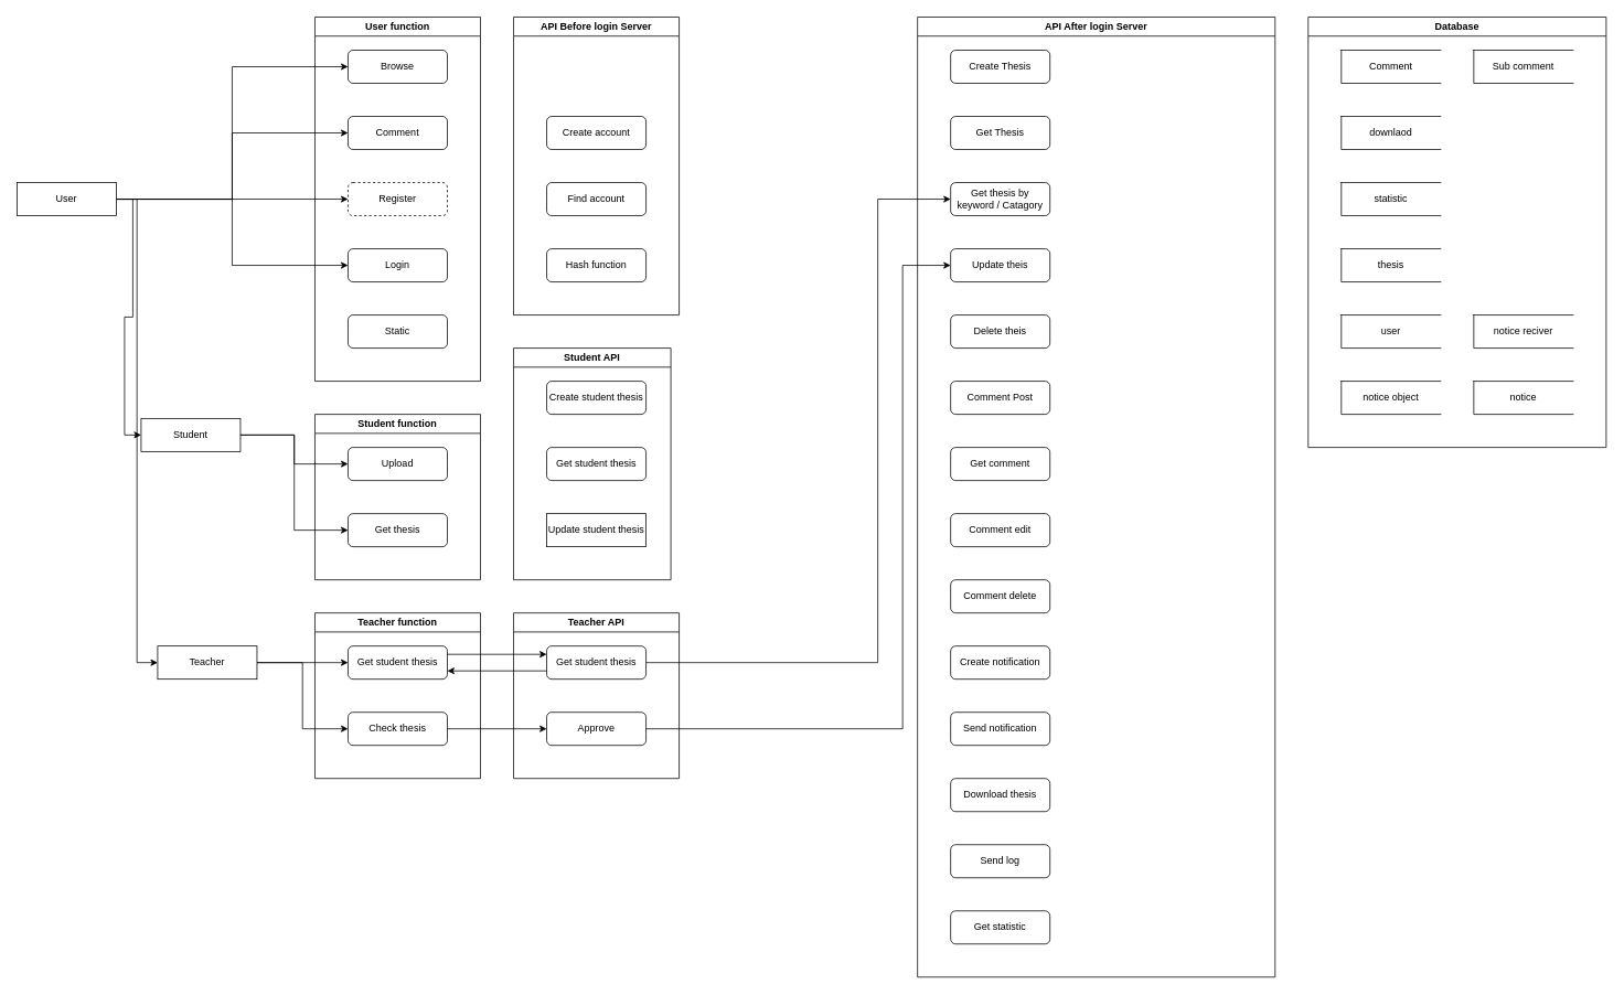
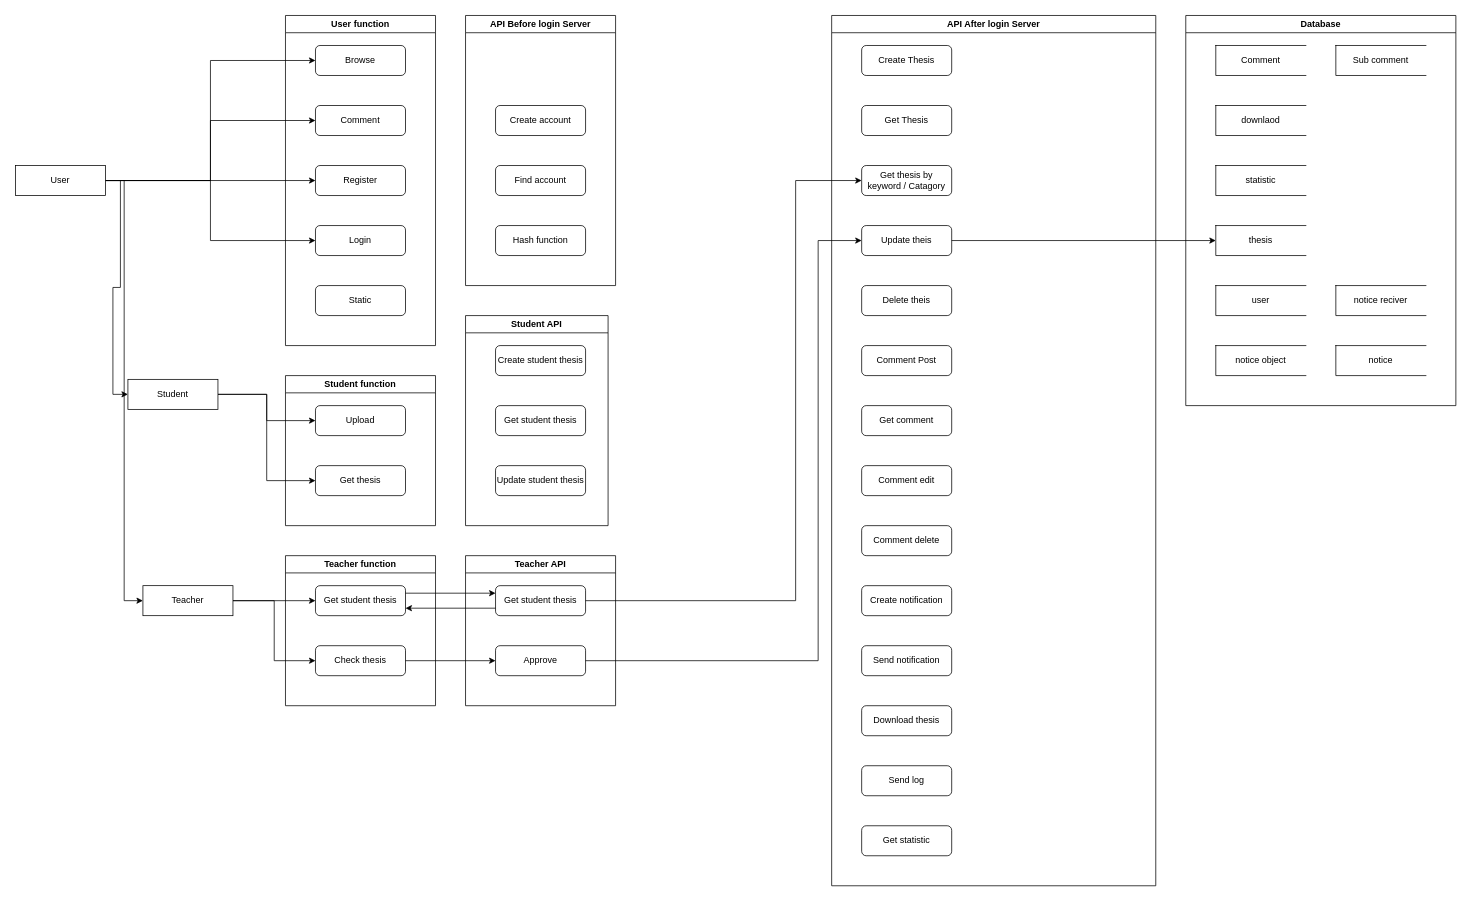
  <mxCell id="0" />
  <mxCell id="1" parent="0" />
  <mxCell id="2" value="User function" style="swimlane;whiteSpace=wrap;html=1;" vertex="1" parent="1"><mxGeometry x="380" y="20" width="200" height="440" as="geometry"><mxRectangle x="400" y="200" width="130" height="30" as="alternateBounds" /></mxGeometry></mxCell>
  <mxCell id="3" value="Browse" style="rounded=1;whiteSpace=wrap;html=1;" vertex="1" parent="2"><mxGeometry x="40" y="40" width="120" height="40" as="geometry" /></mxCell>
  <mxCell id="4" value="Comment" style="rounded=1;whiteSpace=wrap;html=1;" vertex="1" parent="2"><mxGeometry x="40" y="120" width="120" height="40" as="geometry" /></mxCell>
  <mxCell id="5" value="Login" style="rounded=1;whiteSpace=wrap;html=1;" vertex="1" parent="2"><mxGeometry x="40" y="280" width="120" height="40" as="geometry" /></mxCell>
- <mxCell id="6" value="Register" style="rounded=1;whiteSpace=wrap;html=1;dashed=1;" vertex="1" parent="2"><mxGeometry x="40" y="200" width="120" height="40" as="geometry" /></mxCell>
+ <mxCell id="6" value="Register" style="rounded=1;whiteSpace=wrap;html=1;" vertex="1" parent="2"><mxGeometry x="40" y="200" width="120" height="40" as="geometry" /></mxCell>
  <mxCell id="7" value="API Before login Server" style="swimlane;whiteSpace=wrap;html=1;" vertex="1" parent="1"><mxGeometry x="620" y="20" width="200" height="360" as="geometry"><mxRectangle x="400" y="200" width="130" height="30" as="alternateBounds" /></mxGeometry></mxCell>
  <mxCell id="8" value="Create account" style="rounded=1;whiteSpace=wrap;html=1;" vertex="1" parent="7"><mxGeometry x="40" y="120" width="120" height="40" as="geometry" /></mxCell>
  <mxCell id="9" value="Find account" style="rounded=1;whiteSpace=wrap;html=1;" vertex="1" parent="7"><mxGeometry x="40" y="200" width="120" height="40" as="geometry" /></mxCell>
  <mxCell id="10" value="Hash function" style="rounded=1;whiteSpace=wrap;html=1;" vertex="1" parent="7"><mxGeometry x="40" y="280" width="120" height="40" as="geometry" /></mxCell>
  <mxCell id="11" value="Database" style="swimlane;whiteSpace=wrap;html=1;" vertex="1" parent="1"><mxGeometry x="1580" y="20" width="360" height="520" as="geometry"><mxRectangle x="400" y="200" width="130" height="30" as="alternateBounds" /></mxGeometry></mxCell>
  <mxCell id="12" value="Comment" style="html=1;dashed=0;whiteSpace=wrap;shape=partialRectangle;right=0;" vertex="1" parent="11"><mxGeometry x="40" y="40" width="120" height="40" as="geometry" /></mxCell>
  <mxCell id="13" value="Sub comment" style="html=1;dashed=0;whiteSpace=wrap;shape=partialRectangle;right=0;" vertex="1" parent="11"><mxGeometry x="200" y="40" width="120" height="40" as="geometry" /></mxCell>
  <mxCell id="14" value="downlaod" style="html=1;dashed=0;whiteSpace=wrap;shape=partialRectangle;right=0;" vertex="1" parent="11"><mxGeometry x="40" y="120" width="120" height="40" as="geometry" /></mxCell>
  <mxCell id="15" value="user" style="html=1;dashed=0;whiteSpace=wrap;shape=partialRectangle;right=0;" vertex="1" parent="11"><mxGeometry x="40" y="360" width="120" height="40" as="geometry" /></mxCell>
  <mxCell id="16" value="thesis" style="html=1;dashed=0;whiteSpace=wrap;shape=partialRectangle;right=0;" vertex="1" parent="11"><mxGeometry x="40" y="280" width="120" height="40" as="geometry" /></mxCell>
  <mxCell id="17" value="statistic" style="html=1;dashed=0;whiteSpace=wrap;shape=partialRectangle;right=0;" vertex="1" parent="11"><mxGeometry x="40" y="200" width="120" height="40" as="geometry" /></mxCell>
  <mxCell id="18" value="notice" style="html=1;dashed=0;whiteSpace=wrap;shape=partialRectangle;right=0;" vertex="1" parent="11"><mxGeometry x="200" y="440" width="120" height="40" as="geometry" /></mxCell>
  <mxCell id="19" value="notice object" style="html=1;dashed=0;whiteSpace=wrap;shape=partialRectangle;right=0;" vertex="1" parent="11"><mxGeometry x="40" y="440" width="120" height="40" as="geometry" /></mxCell>
  <mxCell id="20" value="notice reciver" style="html=1;dashed=0;whiteSpace=wrap;shape=partialRectangle;right=0;" vertex="1" parent="11"><mxGeometry x="200" y="360" width="120" height="40" as="geometry" /></mxCell>
  <mxCell id="21" value="Student function" style="swimlane;whiteSpace=wrap;html=1;startSize=23;" vertex="1" parent="1"><mxGeometry x="380" y="500" width="200" height="200" as="geometry"><mxRectangle x="400" y="200" width="130" height="30" as="alternateBounds" /></mxGeometry></mxCell>
  <mxCell id="22" value="Upload" style="rounded=1;whiteSpace=wrap;html=1;" vertex="1" parent="21"><mxGeometry x="40" y="40" width="120" height="40" as="geometry" /></mxCell>
  <mxCell id="23" value="Get thesis" style="rounded=1;whiteSpace=wrap;html=1;" vertex="1" parent="21"><mxGeometry x="40" y="120" width="120" height="40" as="geometry" /></mxCell>
  <mxCell id="24" value="Teacher function" style="swimlane;whiteSpace=wrap;html=1;startSize=23;" vertex="1" parent="1"><mxGeometry x="380" y="740" width="200" height="200" as="geometry"><mxRectangle x="400" y="200" width="130" height="30" as="alternateBounds" /></mxGeometry></mxCell>
  <mxCell id="25" value="Get student thesis" style="rounded=1;whiteSpace=wrap;html=1;" vertex="1" parent="24"><mxGeometry x="40" y="40" width="120" height="40" as="geometry" /></mxCell>
  <mxCell id="26" value="Check thesis" style="rounded=1;whiteSpace=wrap;html=1;" vertex="1" parent="24"><mxGeometry x="40" y="120" width="120" height="40" as="geometry" /></mxCell>
  <mxCell id="27" style="edgeStyle=orthogonalEdgeStyle;rounded=0;orthogonalLoop=1;jettySize=auto;html=1;entryX=0;entryY=0.5;entryDx=0;entryDy=0;" edge="1" parent="1" source="33" target="3"><mxGeometry relative="1" as="geometry" /></mxCell>
  <mxCell id="28" style="edgeStyle=orthogonalEdgeStyle;rounded=0;orthogonalLoop=1;jettySize=auto;html=1;entryX=0;entryY=0.5;entryDx=0;entryDy=0;" edge="1" parent="1" source="33" target="4"><mxGeometry relative="1" as="geometry" /></mxCell>
  <mxCell id="29" style="edgeStyle=orthogonalEdgeStyle;rounded=0;orthogonalLoop=1;jettySize=auto;html=1;entryX=0;entryY=0.5;entryDx=0;entryDy=0;" edge="1" parent="1" source="33" target="6"><mxGeometry relative="1" as="geometry" /></mxCell>
  <mxCell id="30" style="edgeStyle=orthogonalEdgeStyle;rounded=0;orthogonalLoop=1;jettySize=auto;html=1;entryX=0;entryY=0.5;entryDx=0;entryDy=0;" edge="1" parent="1" source="33" target="5"><mxGeometry relative="1" as="geometry" /></mxCell>
  <mxCell id="31" style="edgeStyle=orthogonalEdgeStyle;rounded=0;orthogonalLoop=1;jettySize=auto;html=1;entryX=0;entryY=0.5;entryDx=0;entryDy=0;" edge="1" parent="1" source="33" target="59"><mxGeometry relative="1" as="geometry" /></mxCell>
  <mxCell id="32" style="edgeStyle=orthogonalEdgeStyle;rounded=0;orthogonalLoop=1;jettySize=auto;html=1;entryX=0;entryY=0.5;entryDx=0;entryDy=0;" edge="1" parent="1" source="33" target="62"><mxGeometry relative="1" as="geometry" /></mxCell>
  <mxCell id="33" value="User" style="html=1;dashed=0;whiteSpace=wrap;" vertex="1" parent="1"><mxGeometry x="20" y="220" width="120" height="40" as="geometry" /></mxCell>
  <mxCell id="34" value="API After login Server" style="swimlane;whiteSpace=wrap;html=1;" vertex="1" parent="1"><mxGeometry x="1108" y="20" width="432" height="1160" as="geometry"><mxRectangle x="400" y="200" width="130" height="30" as="alternateBounds" /></mxGeometry></mxCell>
  <mxCell id="35" value="Get Thesis" style="rounded=1;whiteSpace=wrap;html=1;" vertex="1" parent="34"><mxGeometry x="40" y="120" width="120" height="40" as="geometry" /></mxCell>
  <mxCell id="36" value="Get thesis by keyword / Catagory" style="rounded=1;whiteSpace=wrap;html=1;" vertex="1" parent="34"><mxGeometry x="40" y="200" width="120" height="40" as="geometry" /></mxCell>
  <mxCell id="37" value="Delete theis" style="rounded=1;whiteSpace=wrap;html=1;" vertex="1" parent="34"><mxGeometry x="40" y="360" width="120" height="40" as="geometry" /></mxCell>
  <mxCell id="38" value="Comment Post" style="rounded=1;whiteSpace=wrap;html=1;" vertex="1" parent="34"><mxGeometry x="40" y="440" width="120" height="40" as="geometry" /></mxCell>
  <mxCell id="39" value="Comment delete" style="rounded=1;whiteSpace=wrap;html=1;" vertex="1" parent="34"><mxGeometry x="40" y="680" width="120" height="40" as="geometry" /></mxCell>
  <mxCell id="40" value="Get comment" style="rounded=1;whiteSpace=wrap;html=1;" vertex="1" parent="34"><mxGeometry x="40" y="520" width="120" height="40" as="geometry" /></mxCell>
  <mxCell id="41" value="Update theis" style="rounded=1;whiteSpace=wrap;html=1;" vertex="1" parent="34"><mxGeometry x="40" y="280" width="120" height="40" as="geometry" /></mxCell>
  <mxCell id="42" value="Create Thesis" style="rounded=1;whiteSpace=wrap;html=1;" vertex="1" parent="34"><mxGeometry x="40" y="40" width="120" height="40" as="geometry" /></mxCell>
  <mxCell id="43" value="Comment edit" style="rounded=1;whiteSpace=wrap;html=1;" vertex="1" parent="34"><mxGeometry x="40" y="600" width="120" height="40" as="geometry" /></mxCell>
  <mxCell id="44" value="Create notification" style="rounded=1;whiteSpace=wrap;html=1;" vertex="1" parent="34"><mxGeometry x="40" y="760" width="120" height="40" as="geometry" /></mxCell>
  <mxCell id="45" value="Send notification" style="rounded=1;whiteSpace=wrap;html=1;" vertex="1" parent="34"><mxGeometry x="40" y="840" width="120" height="40" as="geometry" /></mxCell>
  <mxCell id="46" value="Download thesis" style="rounded=1;whiteSpace=wrap;html=1;" vertex="1" parent="34"><mxGeometry x="40" y="920" width="120" height="40" as="geometry" /></mxCell>
  <mxCell id="47" value="Send log" style="rounded=1;whiteSpace=wrap;html=1;" vertex="1" parent="34"><mxGeometry x="40" y="1000" width="120" height="40" as="geometry" /></mxCell>
  <mxCell id="48" value="Get statistic" style="rounded=1;whiteSpace=wrap;html=1;" vertex="1" parent="34"><mxGeometry x="40" y="1080" width="120" height="40" as="geometry" /></mxCell>
  <mxCell id="49" value="Static" style="rounded=1;whiteSpace=wrap;html=1;" vertex="1" parent="1"><mxGeometry x="420" y="380" width="120" height="40" as="geometry" /></mxCell>
  <mxCell id="50" value="Student API" style="swimlane;whiteSpace=wrap;html=1;" vertex="1" parent="1"><mxGeometry x="620" y="420" width="190" height="280" as="geometry"><mxRectangle x="400" y="200" width="130" height="30" as="alternateBounds" /></mxGeometry></mxCell>
  <mxCell id="51" value="Create student thesis" style="rounded=1;whiteSpace=wrap;html=1;" vertex="1" parent="50"><mxGeometry x="40" y="40" width="120" height="40" as="geometry" /></mxCell>
  <mxCell id="52" value="Get student thesis" style="rounded=1;whiteSpace=wrap;html=1;" vertex="1" parent="50"><mxGeometry x="40" y="120" width="120" height="40" as="geometry" /></mxCell>
- <mxCell id="53" value="Update student thesis" style="whiteSpace=wrap;html=1;rounded=0;" vertex="1" parent="50"><mxGeometry x="40" y="200" width="120" height="40" as="geometry" /></mxCell>
+ <mxCell id="53" value="Update student thesis" style="rounded=1;whiteSpace=wrap;html=1;" vertex="1" parent="50"><mxGeometry x="40" y="200" width="120" height="40" as="geometry" /></mxCell>
  <mxCell id="54" value="Teacher API" style="swimlane;whiteSpace=wrap;html=1;" vertex="1" parent="1"><mxGeometry x="620" y="740" width="200" height="200" as="geometry"><mxRectangle x="400" y="200" width="130" height="30" as="alternateBounds" /></mxGeometry></mxCell>
  <mxCell id="55" value="Get student thesis" style="rounded=1;whiteSpace=wrap;html=1;" vertex="1" parent="54"><mxGeometry x="40" y="40" width="120" height="40" as="geometry" /></mxCell>
  <mxCell id="56" value="Approve" style="rounded=1;whiteSpace=wrap;html=1;" vertex="1" parent="54"><mxGeometry x="40" y="120" width="120" height="40" as="geometry" /></mxCell>
  <mxCell id="57" style="edgeStyle=orthogonalEdgeStyle;rounded=0;orthogonalLoop=1;jettySize=auto;html=1;" edge="1" parent="1" source="59" target="22"><mxGeometry relative="1" as="geometry" /></mxCell>
  <mxCell id="58" style="edgeStyle=orthogonalEdgeStyle;rounded=0;orthogonalLoop=1;jettySize=auto;html=1;entryX=0;entryY=0.5;entryDx=0;entryDy=0;" edge="1" parent="1" source="59" target="23"><mxGeometry relative="1" as="geometry" /></mxCell>
  <mxCell id="59" value="Student" style="html=1;dashed=0;whiteSpace=wrap;" vertex="1" parent="1"><mxGeometry x="170" y="505" width="120" height="40" as="geometry" /></mxCell>
  <mxCell id="60" style="edgeStyle=orthogonalEdgeStyle;rounded=0;orthogonalLoop=1;jettySize=auto;html=1;entryX=0;entryY=0.5;entryDx=0;entryDy=0;" edge="1" parent="1" source="62" target="25"><mxGeometry relative="1" as="geometry" /></mxCell>
  <mxCell id="61" style="edgeStyle=orthogonalEdgeStyle;rounded=0;orthogonalLoop=1;jettySize=auto;html=1;entryX=0;entryY=0.5;entryDx=0;entryDy=0;" edge="1" parent="1" source="62" target="26"><mxGeometry relative="1" as="geometry" /></mxCell>
  <mxCell id="62" value="Teacher" style="html=1;dashed=0;whiteSpace=wrap;" vertex="1" parent="1"><mxGeometry x="190" y="780" width="120" height="40" as="geometry" /></mxCell>
  <mxCell id="63" style="edgeStyle=orthogonalEdgeStyle;rounded=0;orthogonalLoop=1;jettySize=auto;html=1;" edge="1" parent="1" source="25"><mxGeometry relative="1" as="geometry"><mxPoint x="660" y="790" as="targetPoint" /><Array as="points"><mxPoint x="660" y="790" /></Array></mxGeometry></mxCell>
  <mxCell id="64" style="edgeStyle=orthogonalEdgeStyle;rounded=0;orthogonalLoop=1;jettySize=auto;html=1;entryX=1;entryY=0.75;entryDx=0;entryDy=0;" edge="1" parent="1" source="55" target="25"><mxGeometry relative="1" as="geometry"><Array as="points"><mxPoint x="630" y="810" /><mxPoint x="630" y="810" /></Array></mxGeometry></mxCell>
  <mxCell id="65" style="edgeStyle=orthogonalEdgeStyle;rounded=0;orthogonalLoop=1;jettySize=auto;html=1;entryX=0;entryY=0.5;entryDx=0;entryDy=0;" edge="1" parent="1" source="26" target="56"><mxGeometry relative="1" as="geometry" /></mxCell>
  <mxCell id="66" style="edgeStyle=orthogonalEdgeStyle;rounded=0;orthogonalLoop=1;jettySize=auto;html=1;entryX=0;entryY=0.5;entryDx=0;entryDy=0;" edge="1" parent="1" source="56" target="41"><mxGeometry relative="1" as="geometry"><Array as="points"><mxPoint x="1090" y="880" /><mxPoint x="1090" y="320" /></Array></mxGeometry></mxCell>
  <mxCell id="67" style="edgeStyle=orthogonalEdgeStyle;rounded=0;orthogonalLoop=1;jettySize=auto;html=1;entryX=0;entryY=0.5;entryDx=0;entryDy=0;" edge="1" parent="1" source="55" target="36"><mxGeometry relative="1" as="geometry"><Array as="points"><mxPoint x="1060" y="800" /><mxPoint x="1060" y="240" /></Array></mxGeometry></mxCell>
+ <mxCell id="68" style="edgeStyle=orthogonalEdgeStyle;rounded=0;orthogonalLoop=1;jettySize=auto;html=1;entryX=0;entryY=0.5;entryDx=0;entryDy=0;" edge="1" parent="1" source="41" target="16"><mxGeometry relative="1" as="geometry"><mxPoint x="1320" y="330" as="targetPoint" /></mxGeometry></mxCell>
